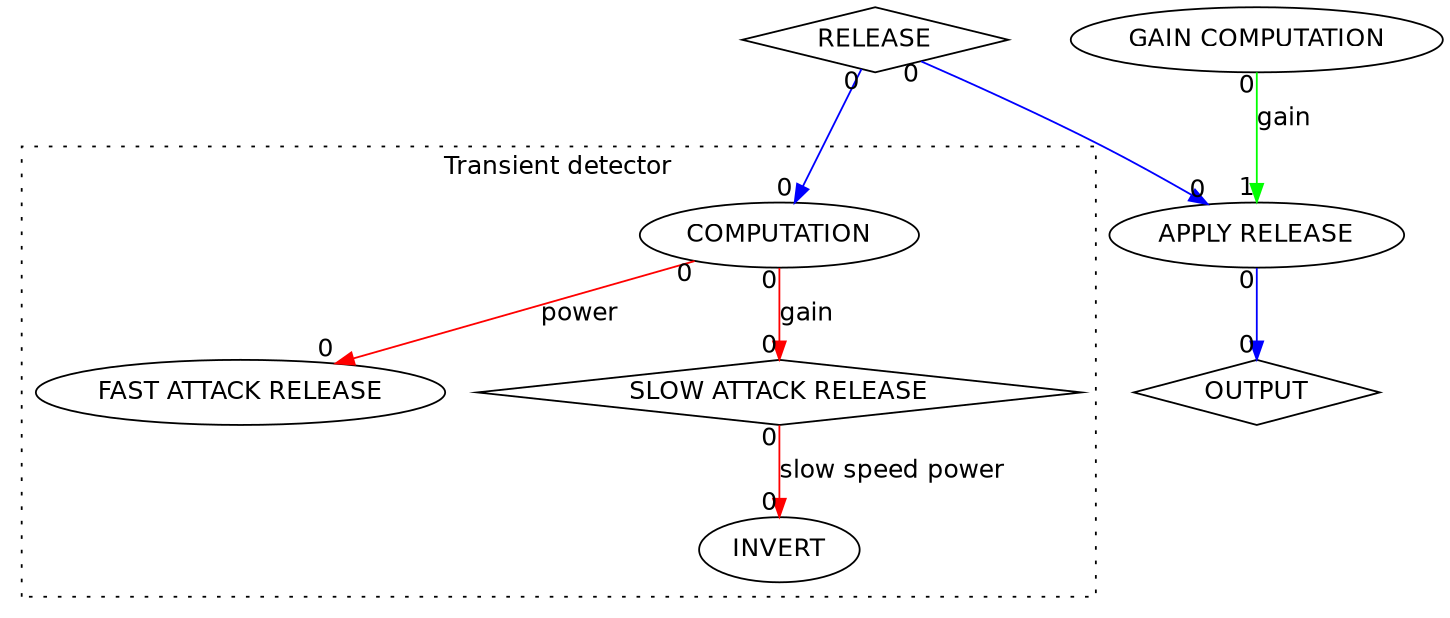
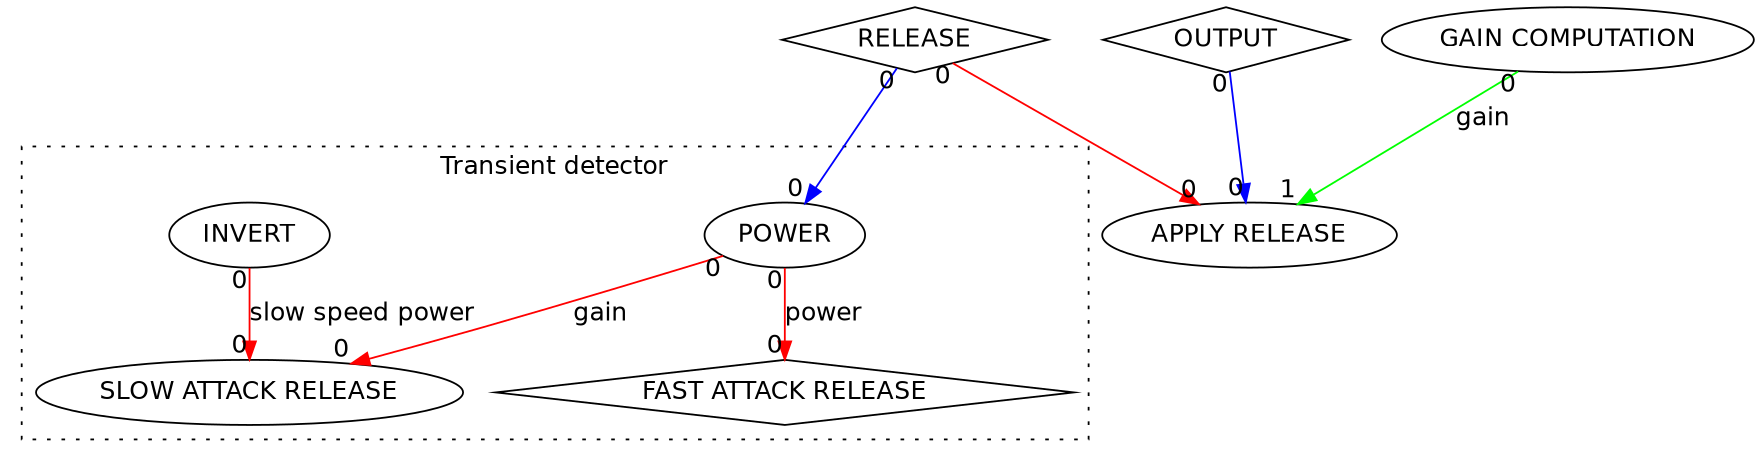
  digraph {
    fontname="DejaVu Sans"
    node [fontname="DejaVu Sans"]
    edge [color=blue fontname="DejaVu Sans" headlabel=0 taillabel=0]
    n1 [label=RELEASE shape=diamond]
    OUTPUT [shape=diamond]
-   POWER [label=COMPUTATION]
-   "FAST ATTACK RELEASE"
-   "SLOW ATTACK RELEASE" [shape=diamond]
+   POWER
+   "FAST ATTACK RELEASE" [shape=diamond]
+   "SLOW ATTACK RELEASE"
    INVERT
    n7 [label="APPLY RELEASE"]
    "GAIN COMPUTATION"
    subgraph sub_1 {
      n1
      OUTPUT
    }
    subgraph cluster_2 {
      label="Transient detector"
      style=dotted
      POWER
      "FAST ATTACK RELEASE"
      "SLOW ATTACK RELEASE"
      INVERT
    }
    n1 -> POWER
-   n1 -> n7
+   n1 -> n7 [color=red]
    POWER -> "FAST ATTACK RELEASE" [color=red label=power]
    POWER -> "SLOW ATTACK RELEASE" [color=red label=gain]
-   "SLOW ATTACK RELEASE" -> INVERT [color=red label="slow speed power"]
-   n7 -> OUTPUT
+   INVERT -> "SLOW ATTACK RELEASE" [color=red label="slow speed power"]
+   OUTPUT -> n7
    "GAIN COMPUTATION" -> n7 [color=green headlabel=1 label=gain]
  }
